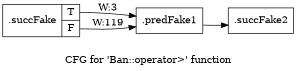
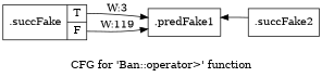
  digraph {
    label="CFG for 'Ban::operator\>' function"
    rankdir=LR
    node [filename="../../../../test/../src/ban_s3.h" linenumber=86 shape=record]
    edge [filename="../../../../test/../src/ban_s3.h"]
    n1 [label="{.succFake|{<s0>T|<s1>F}}"]
    n2 [label="{.predFake1}"]
    n3 [label="{.succFake2}"]
    n1 -> n2 [label="W:3" tailport=s0 filename=""]
    n1 -> n2 [callList="25:86" execusionnum=118 label="W:119" tailport=s1]
-   n2 -> n3 [execusionnum=120]
+   n3 -> n2 [execusionnum=120]
  }
